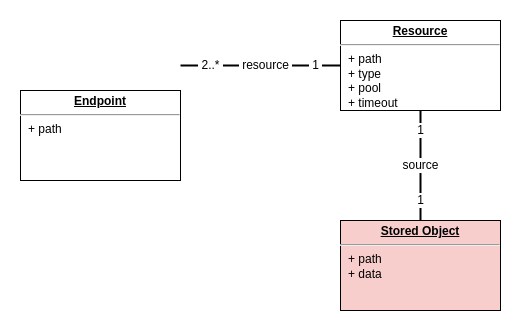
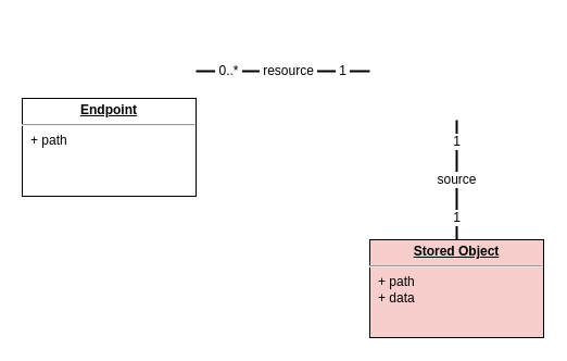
  <mxCell id="0" />
  <mxCell id="1" parent="0" />
  <mxCell id="2" value="&lt;p style=&quot;margin: 0px ; margin-top: 4px ; text-align: center ; text-decoration: underline&quot;&gt;&lt;b&gt;Endpoint&lt;/b&gt;&lt;/p&gt;&lt;hr&gt;&lt;p style=&quot;margin: 0px ; margin-left: 8px&quot;&gt;+ path&lt;/p&gt;" style="verticalAlign=top;align=left;overflow=fill;fontSize=12;fontFamily=Helvetica;html=1;" vertex="1" parent="1"><mxGeometry x="20" y="90" width="160" height="90" as="geometry" /></mxCell>
  <mxCell id="3" value="" style="line;strokeWidth=2;html=1;" vertex="1" parent="1"><mxGeometry x="180" y="60" width="160" height="10" as="geometry" /></mxCell>
- <mxCell id="4" value="&lt;p style=&quot;margin: 0px ; margin-top: 4px ; text-align: center ; text-decoration: underline&quot;&gt;&lt;b&gt;Resource&lt;/b&gt;&lt;/p&gt;&lt;hr&gt;&lt;p style=&quot;margin: 0px ; margin-left: 8px&quot;&gt;+ path&lt;/p&gt;&lt;p style=&quot;margin: 0px ; margin-left: 8px&quot;&gt;+ type&lt;/p&gt;&lt;p style=&quot;margin: 0px ; margin-left: 8px&quot;&gt;+ pool&lt;/p&gt;&lt;p style=&quot;margin: 0px ; margin-left: 8px&quot;&gt;+ timeout&lt;/p&gt;" style="verticalAlign=top;align=left;overflow=fill;fontSize=12;fontFamily=Helvetica;html=1;" vertex="1" parent="1"><mxGeometry x="340" y="20" width="160" height="90" as="geometry" /></mxCell>
  <mxCell id="5" value="&lt;p style=&quot;margin: 0px ; margin-top: 4px ; text-align: center ; text-decoration: underline&quot;&gt;&lt;b&gt;Stored Object&lt;/b&gt;&lt;/p&gt;&lt;hr&gt;&lt;p style=&quot;margin: 0px ; margin-left: 8px&quot;&gt;+ path&lt;/p&gt;&lt;p style=&quot;margin: 0px ; margin-left: 8px&quot;&gt;+ data&lt;/p&gt;" style="verticalAlign=top;align=left;overflow=fill;fontSize=12;fontFamily=Helvetica;html=1;fillColor=#f8cecc;" vertex="1" parent="1"><mxGeometry x="340" y="220" width="160" height="90" as="geometry" /></mxCell>
  <mxCell id="6" value="" style="line;strokeWidth=2;html=1;direction=south;" vertex="1" parent="1"><mxGeometry x="415" y="110" width="10" height="110" as="geometry" /></mxCell>
- <mxCell id="7" value="&lt;span&gt;&amp;nbsp;2..*&amp;nbsp;&lt;/span&gt;" style="text;html=1;align=center;verticalAlign=middle;resizable=0;points=[];autosize=1;labelBackgroundColor=#FFFFFF;" vertex="1" parent="1"><mxGeometry x="190" y="55" width="40" height="20" as="geometry" /></mxCell>
+ <mxCell id="7" value="&lt;span&gt;&amp;nbsp;0..*&amp;nbsp;&lt;/span&gt;" style="text;html=1;align=center;verticalAlign=middle;resizable=0;points=[];autosize=1;labelBackgroundColor=#FFFFFF;" vertex="1" parent="1"><mxGeometry x="190" y="55" width="40" height="20" as="geometry" /></mxCell>
  <mxCell id="8" value="&amp;nbsp;1&amp;nbsp;" style="text;html=1;align=center;verticalAlign=middle;resizable=0;points=[];autosize=1;labelBackgroundColor=#FFFFFF;" vertex="1" parent="1"><mxGeometry x="300" y="55" width="30" height="20" as="geometry" /></mxCell>
  <mxCell id="9" value="&amp;nbsp;resource&amp;nbsp;" style="text;html=1;align=center;verticalAlign=middle;resizable=0;points=[];autosize=1;labelBackgroundColor=#FFFFFF;" vertex="1" parent="1"><mxGeometry x="230" y="55" width="70" height="20" as="geometry" /></mxCell>
  <mxCell id="10" value="&amp;nbsp;1&amp;nbsp;" style="text;html=1;align=center;verticalAlign=middle;resizable=0;points=[];autosize=1;labelBackgroundColor=#FFFFFF;" vertex="1" parent="1"><mxGeometry x="405" y="120" width="30" height="20" as="geometry" /></mxCell>
  <mxCell id="11" value="&amp;nbsp;1&amp;nbsp;" style="text;html=1;align=center;verticalAlign=middle;resizable=0;points=[];autosize=1;labelBackgroundColor=#FFFFFF;" vertex="1" parent="1"><mxGeometry x="405" y="190" width="30" height="20" as="geometry" /></mxCell>
  <mxCell id="12" value="source" style="text;html=1;align=center;verticalAlign=middle;resizable=0;points=[];autosize=1;labelBackgroundColor=#FFFFFF;" vertex="1" parent="1"><mxGeometry x="395" y="155" width="50" height="20" as="geometry" /></mxCell>
